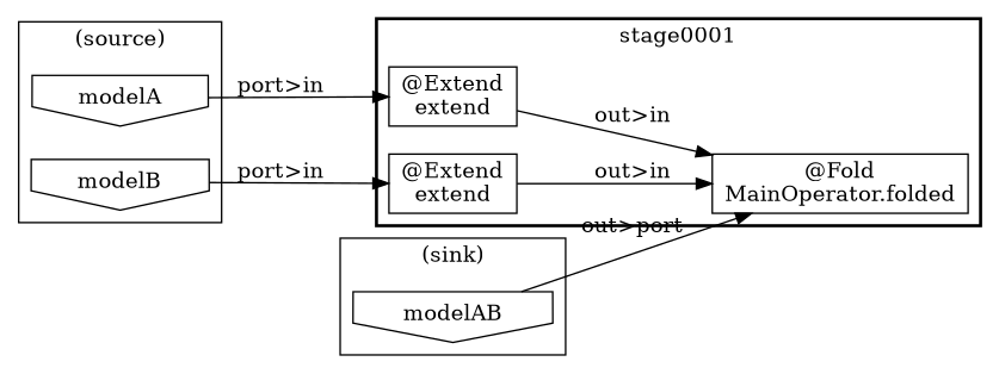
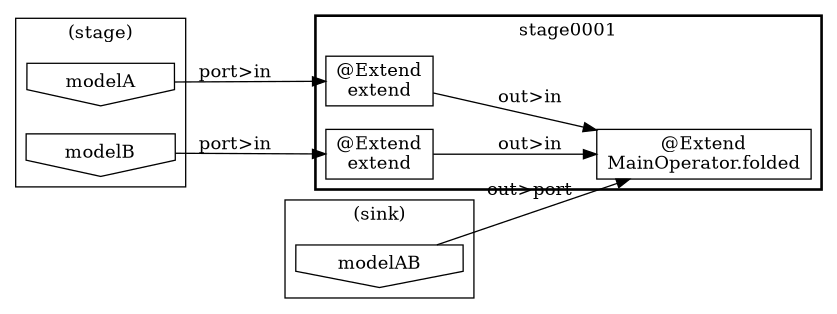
  digraph {
    rankdir=LR
    node [shape=box]
-   n1 [label="@Fold\nMainOperator.folded"]
+   n1 [label="@Extend\nMainOperator.folded"]
    n2 [label="@Extend\nextend"]
    n3 [label="@Extend\nextend"]
    n4 [label=modelA shape=invhouse]
    n5 [label=modelB shape=invhouse]
    n6 [label=modelAB shape=invhouse]
    subgraph cluster_1 {
      label=stage0001
      style=bold
      n1
      n2
      n3
    }
    subgraph cluster_2 {
-     label="(source)"
+     label="(stage)"
      n4
      n5
    }
    subgraph cluster_3 {
      label="(sink)"
      n6
    }
    n2 -> n1 [label="out>in"]
    n3 -> n1 [label="out>in"]
    n4 -> n3 [label="port>in"]
    n5 -> n2 [label="port>in"]
    n6 -> n1 [label="out>port"]
  }
